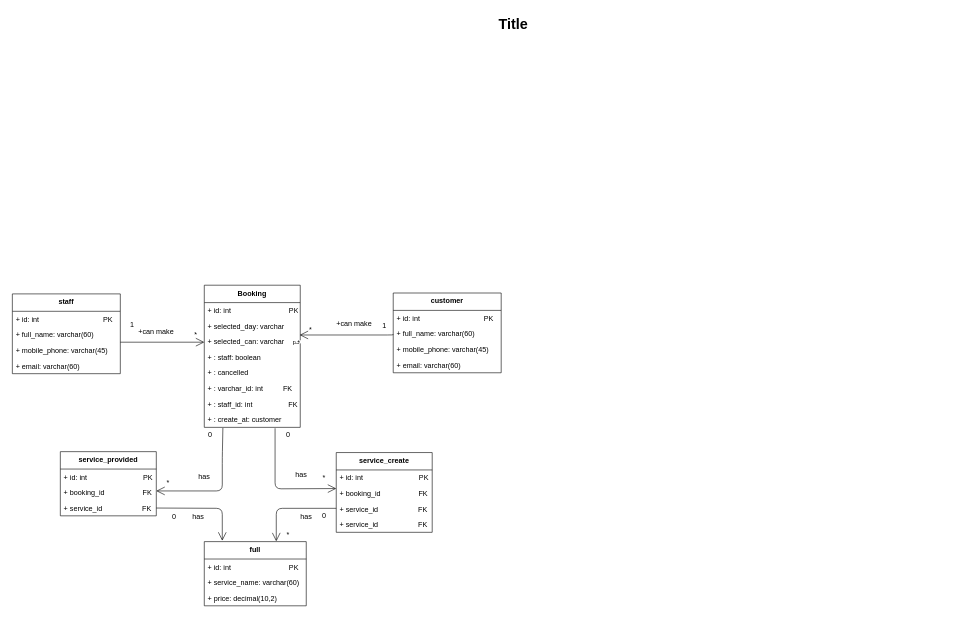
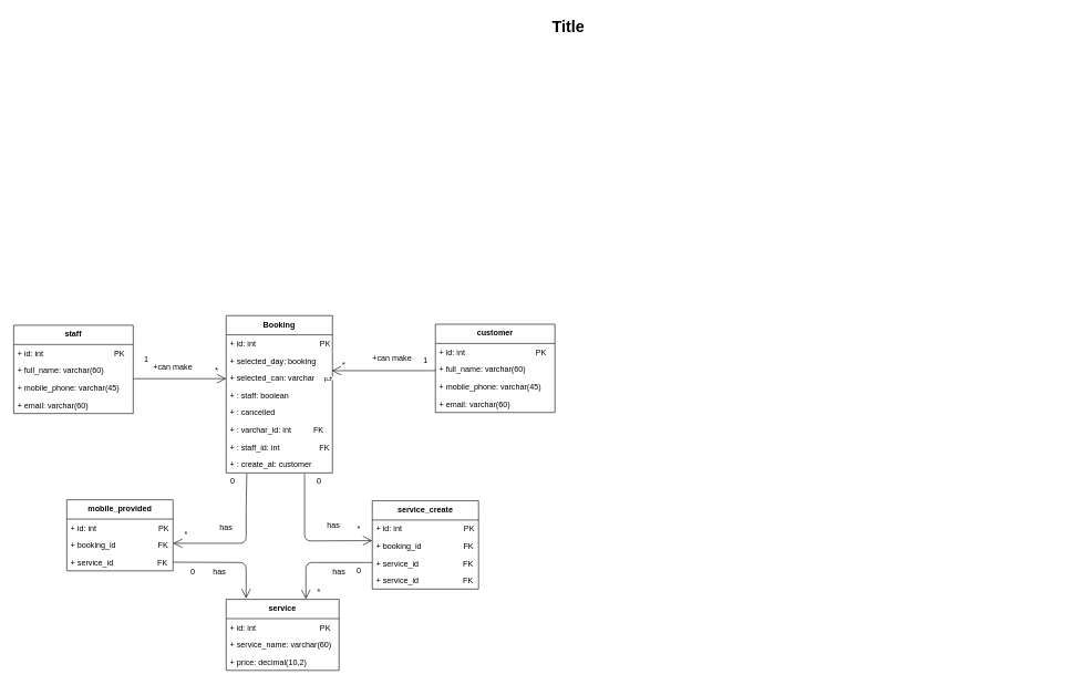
  <mxCell id="0" style=";html=1;" />
  <mxCell id="1" style=";html=1;" parent="0" />
  <mxCell id="2" value="Title" style="text;strokeColor=none;fillColor=none;html=1;fontSize=24;fontStyle=1;verticalAlign=middle;align=center;" parent="1" vertex="1"><mxGeometry x="100" y="20" width="1510" height="40" as="geometry" /></mxCell>
  <mxCell id="3" value="Booking" style="swimlane;fontStyle=1;align=center;verticalAlign=top;childLayout=stackLayout;horizontal=1;startSize=29;horizontalStack=0;resizeParent=1;resizeParentMax=0;resizeLast=0;collapsible=1;marginBottom=0;" parent="1" vertex="1"><mxGeometry x="340" y="475" width="160" height="237" as="geometry" /></mxCell>
  <mxCell id="4" value="+ id: int                             PK" style="text;strokeColor=none;fillColor=none;align=left;verticalAlign=top;spacingLeft=4;spacingRight=4;overflow=hidden;rotatable=0;points=[[0,0.5],[1,0.5]];portConstraint=eastwest;" parent="3" vertex="1"><mxGeometry y="29" width="160" height="26" as="geometry" /></mxCell>
- <mxCell id="5" value="+ selected_day: varchar " style="text;strokeColor=none;fillColor=none;align=left;verticalAlign=top;spacingLeft=4;spacingRight=4;overflow=hidden;rotatable=0;points=[[0,0.5],[1,0.5]];portConstraint=eastwest;" parent="3" vertex="1"><mxGeometry y="55" width="160" height="26" as="geometry" /></mxCell>
+ <mxCell id="5" value="+ selected_day: booking " style="text;strokeColor=none;fillColor=none;align=left;verticalAlign=top;spacingLeft=4;spacingRight=4;overflow=hidden;rotatable=0;points=[[0,0.5],[1,0.5]];portConstraint=eastwest;" parent="3" vertex="1"><mxGeometry y="55" width="160" height="26" as="geometry" /></mxCell>
  <mxCell id="6" value="+ selected_can: varchar" style="text;strokeColor=none;fillColor=none;align=left;verticalAlign=top;spacingLeft=4;spacingRight=4;overflow=hidden;rotatable=0;points=[[0,0.5],[1,0.5]];portConstraint=eastwest;" parent="3" vertex="1"><mxGeometry y="81" width="160" height="26" as="geometry" /></mxCell>
  <mxCell id="7" value="+ : staff: boolean" style="text;strokeColor=none;fillColor=none;align=left;verticalAlign=top;spacingLeft=4;spacingRight=4;overflow=hidden;rotatable=0;points=[[0,0.5],[1,0.5]];portConstraint=eastwest;" parent="3" vertex="1"><mxGeometry y="107" width="160" height="26" as="geometry" /></mxCell>
  <mxCell id="8" value="+ : cancelled" style="text;strokeColor=none;fillColor=none;align=left;verticalAlign=top;spacingLeft=4;spacingRight=4;overflow=hidden;rotatable=0;points=[[0,0.5],[1,0.5]];portConstraint=eastwest;" parent="3" vertex="1"><mxGeometry y="133" width="160" height="26" as="geometry" /></mxCell>
  <mxCell id="9" value="+ : varchar_id: int          FK" style="text;strokeColor=none;fillColor=none;align=left;verticalAlign=top;spacingLeft=4;spacingRight=4;overflow=hidden;rotatable=0;points=[[0,0.5],[1,0.5]];portConstraint=eastwest;" parent="3" vertex="1"><mxGeometry y="159" width="160" height="26" as="geometry" /></mxCell>
  <mxCell id="10" value="+ : staff_id: int                  FK" style="text;strokeColor=none;fillColor=none;align=left;verticalAlign=top;spacingLeft=4;spacingRight=4;overflow=hidden;rotatable=0;points=[[0,0.5],[1,0.5]];portConstraint=eastwest;" parent="3" vertex="1"><mxGeometry y="185" width="160" height="26" as="geometry" /></mxCell>
  <mxCell id="11" value="+ : create_at: customer" style="text;strokeColor=none;fillColor=none;align=left;verticalAlign=top;spacingLeft=4;spacingRight=4;overflow=hidden;rotatable=0;points=[[0,0.5],[1,0.5]];portConstraint=eastwest;" parent="3" vertex="1"><mxGeometry y="211" width="160" height="26" as="geometry" /></mxCell>
  <mxCell id="12" value="service_create" style="swimlane;fontStyle=1;align=center;verticalAlign=top;childLayout=stackLayout;horizontal=1;startSize=29;horizontalStack=0;resizeParent=1;resizeParentMax=0;resizeLast=0;collapsible=1;marginBottom=0;" parent="1" vertex="1"><mxGeometry x="560" y="754" width="160" height="133" as="geometry" /></mxCell>
  <mxCell id="13" value="+ id: int                            PK" style="text;strokeColor=none;fillColor=none;align=left;verticalAlign=top;spacingLeft=4;spacingRight=4;overflow=hidden;rotatable=0;points=[[0,0.5],[1,0.5]];portConstraint=eastwest;" parent="12" vertex="1"><mxGeometry y="29" width="160" height="26" as="geometry" /></mxCell>
  <mxCell id="14" value="+ booking_id                   FK" style="text;strokeColor=none;fillColor=none;align=left;verticalAlign=top;spacingLeft=4;spacingRight=4;overflow=hidden;rotatable=0;points=[[0,0.5],[1,0.5]];portConstraint=eastwest;" parent="12" vertex="1"><mxGeometry y="55" width="160" height="26" as="geometry" /></mxCell>
  <mxCell id="15" value="+ service_id                    FK" style="text;strokeColor=none;fillColor=none;align=left;verticalAlign=top;spacingLeft=4;spacingRight=4;overflow=hidden;rotatable=0;points=[[0,0.5],[1,0.5]];portConstraint=eastwest;" vertex="1" parent="12"><mxGeometry y="81" width="160" height="26" as="geometry" /></mxCell>
  <mxCell id="16" value="+ service_id                    FK" style="text;strokeColor=none;fillColor=none;align=left;verticalAlign=top;spacingLeft=4;spacingRight=4;overflow=hidden;rotatable=0;points=[[0,0.5],[1,0.5]];portConstraint=eastwest;" parent="12" vertex="1"><mxGeometry y="107" width="160" height="26" as="geometry" /></mxCell>
- <mxCell id="17" value="full" style="swimlane;fontStyle=1;align=center;verticalAlign=top;childLayout=stackLayout;horizontal=1;startSize=29;horizontalStack=0;resizeParent=1;resizeParentMax=0;resizeLast=0;collapsible=1;marginBottom=0;" parent="1" vertex="1"><mxGeometry x="340" y="902.5" width="170" height="107" as="geometry" /></mxCell>
+ <mxCell id="17" value="service" style="swimlane;fontStyle=1;align=center;verticalAlign=top;childLayout=stackLayout;horizontal=1;startSize=29;horizontalStack=0;resizeParent=1;resizeParentMax=0;resizeLast=0;collapsible=1;marginBottom=0;" parent="1" vertex="1"><mxGeometry x="340" y="902.5" width="170" height="107" as="geometry" /></mxCell>
  <mxCell id="18" value="+ id: int                             PK" style="text;strokeColor=none;fillColor=none;align=left;verticalAlign=top;spacingLeft=4;spacingRight=4;overflow=hidden;rotatable=0;points=[[0,0.5],[1,0.5]];portConstraint=eastwest;" parent="17" vertex="1"><mxGeometry y="29" width="170" height="26" as="geometry" /></mxCell>
  <mxCell id="19" value="+ service_name: varchar(60) " style="text;strokeColor=none;fillColor=none;align=left;verticalAlign=top;spacingLeft=4;spacingRight=4;overflow=hidden;rotatable=0;points=[[0,0.5],[1,0.5]];portConstraint=eastwest;" parent="17" vertex="1"><mxGeometry y="55" width="170" height="26" as="geometry" /></mxCell>
  <mxCell id="20" value="+ price: decimal(10,2)" style="text;strokeColor=none;fillColor=none;align=left;verticalAlign=top;spacingLeft=4;spacingRight=4;overflow=hidden;rotatable=0;points=[[0,0.5],[1,0.5]];portConstraint=eastwest;" parent="17" vertex="1"><mxGeometry y="81" width="170" height="26" as="geometry" /></mxCell>
- <mxCell id="21" value="service_provided" style="swimlane;fontStyle=1;align=center;verticalAlign=top;childLayout=stackLayout;horizontal=1;startSize=29;horizontalStack=0;resizeParent=1;resizeParentMax=0;resizeLast=0;collapsible=1;marginBottom=0;" parent="1" vertex="1"><mxGeometry x="100" y="752.5" width="160" height="107" as="geometry" /></mxCell>
+ <mxCell id="21" value="mobile_provided" style="swimlane;fontStyle=1;align=center;verticalAlign=top;childLayout=stackLayout;horizontal=1;startSize=29;horizontalStack=0;resizeParent=1;resizeParentMax=0;resizeLast=0;collapsible=1;marginBottom=0;" parent="1" vertex="1"><mxGeometry x="100" y="752.5" width="160" height="107" as="geometry" /></mxCell>
  <mxCell id="22" value="+ id: int                            PK" style="text;strokeColor=none;fillColor=none;align=left;verticalAlign=top;spacingLeft=4;spacingRight=4;overflow=hidden;rotatable=0;points=[[0,0.5],[1,0.5]];portConstraint=eastwest;" parent="21" vertex="1"><mxGeometry y="29" width="160" height="26" as="geometry" /></mxCell>
  <mxCell id="23" value="+ booking_id                   FK" style="text;strokeColor=none;fillColor=none;align=left;verticalAlign=top;spacingLeft=4;spacingRight=4;overflow=hidden;rotatable=0;points=[[0,0.5],[1,0.5]];portConstraint=eastwest;" parent="21" vertex="1"><mxGeometry y="55" width="160" height="26" as="geometry" /></mxCell>
  <mxCell id="24" value="+ service_id                    FK" style="text;strokeColor=none;fillColor=none;align=left;verticalAlign=top;spacingLeft=4;spacingRight=4;overflow=hidden;rotatable=0;points=[[0,0.5],[1,0.5]];portConstraint=eastwest;" parent="21" vertex="1"><mxGeometry y="81" width="160" height="26" as="geometry" /></mxCell>
  <mxCell id="25" value="customer" style="swimlane;fontStyle=1;align=center;verticalAlign=top;childLayout=stackLayout;horizontal=1;startSize=29;horizontalStack=0;resizeParent=1;resizeParentMax=0;resizeLast=0;collapsible=1;marginBottom=0;" parent="1" vertex="1"><mxGeometry x="655" y="488" width="180" height="133" as="geometry" /></mxCell>
  <mxCell id="26" value="+ id: int                                PK" style="text;strokeColor=none;fillColor=none;align=left;verticalAlign=top;spacingLeft=4;spacingRight=4;overflow=hidden;rotatable=0;points=[[0,0.5],[1,0.5]];portConstraint=eastwest;" parent="25" vertex="1"><mxGeometry y="29" width="180" height="26" as="geometry" /></mxCell>
  <mxCell id="27" value="+ full_name: varchar(60)             " style="text;strokeColor=none;fillColor=none;align=left;verticalAlign=top;spacingLeft=4;spacingRight=4;overflow=hidden;rotatable=0;points=[[0,0.5],[1,0.5]];portConstraint=eastwest;" parent="25" vertex="1"><mxGeometry y="55" width="180" height="26" as="geometry" /></mxCell>
  <mxCell id="28" value="+ mobile_phone: varchar(45)                  " style="text;strokeColor=none;fillColor=none;align=left;verticalAlign=top;spacingLeft=4;spacingRight=4;overflow=hidden;rotatable=0;points=[[0,0.5],[1,0.5]];portConstraint=eastwest;" parent="25" vertex="1"><mxGeometry y="81" width="180" height="26" as="geometry" /></mxCell>
  <mxCell id="29" value="+ email: varchar(60)                  " style="text;strokeColor=none;fillColor=none;align=left;verticalAlign=top;spacingLeft=4;spacingRight=4;overflow=hidden;rotatable=0;points=[[0,0.5],[1,0.5]];portConstraint=eastwest;" parent="25" vertex="1"><mxGeometry y="107" width="180" height="26" as="geometry" /></mxCell>
  <mxCell id="30" value="staff" style="swimlane;fontStyle=1;align=center;verticalAlign=top;childLayout=stackLayout;horizontal=1;startSize=29;horizontalStack=0;resizeParent=1;resizeParentMax=0;resizeLast=0;collapsible=1;marginBottom=0;" parent="1" vertex="1"><mxGeometry x="20" y="489.5" width="180" height="133" as="geometry" /></mxCell>
  <mxCell id="31" value="+ id: int                                PK" style="text;strokeColor=none;fillColor=none;align=left;verticalAlign=top;spacingLeft=4;spacingRight=4;overflow=hidden;rotatable=0;points=[[0,0.5],[1,0.5]];portConstraint=eastwest;" parent="30" vertex="1"><mxGeometry y="29" width="180" height="26" as="geometry" /></mxCell>
  <mxCell id="32" value="+ full_name: varchar(60)             " style="text;strokeColor=none;fillColor=none;align=left;verticalAlign=top;spacingLeft=4;spacingRight=4;overflow=hidden;rotatable=0;points=[[0,0.5],[1,0.5]];portConstraint=eastwest;" parent="30" vertex="1"><mxGeometry y="55" width="180" height="26" as="geometry" /></mxCell>
  <mxCell id="33" value="+ mobile_phone: varchar(45)                  " style="text;strokeColor=none;fillColor=none;align=left;verticalAlign=top;spacingLeft=4;spacingRight=4;overflow=hidden;rotatable=0;points=[[0,0.5],[1,0.5]];portConstraint=eastwest;" parent="30" vertex="1"><mxGeometry y="81" width="180" height="26" as="geometry" /></mxCell>
  <mxCell id="34" value="+ email: varchar(60)                  " style="text;strokeColor=none;fillColor=none;align=left;verticalAlign=top;spacingLeft=4;spacingRight=4;overflow=hidden;rotatable=0;points=[[0,0.5],[1,0.5]];portConstraint=eastwest;" parent="30" vertex="1"><mxGeometry y="107" width="180" height="26" as="geometry" /></mxCell>
  <mxCell id="35" value="" style="verticalAlign=bottom;html=1;endArrow=open;endSize=12;edgeStyle=orthogonalEdgeStyle;" parent="1" edge="1"><mxGeometry relative="1" as="geometry"><mxPoint x="200" y="570" as="sourcePoint" /><mxPoint x="340" y="570" as="targetPoint" /></mxGeometry></mxCell>
  <mxCell id="36" value="" style="resizable=0;html=1;align=right;verticalAlign=top;labelBackgroundColor=none;fontSize=10" parent="35" connectable="0" vertex="1"><mxGeometry x="1" relative="1" as="geometry" /></mxCell>
  <mxCell id="37" value="1" style="text;html=1;resizable=0;points=[];align=center;verticalAlign=middle;labelBackgroundColor=#ffffff;" parent="1" vertex="1" connectable="0"><mxGeometry x="620" y="554.5" as="geometry"><mxPoint x="19" y="-12" as="offset" /></mxGeometry></mxCell>
  <mxCell id="38" value="*" style="text;html=1;resizable=0;points=[];align=center;verticalAlign=middle;labelBackgroundColor=#ffffff;" parent="1" vertex="1" connectable="0"><mxGeometry x="510" y="570.5" as="geometry"><mxPoint x="6" y="-22" as="offset" /></mxGeometry></mxCell>
  <mxCell id="39" value="" style="verticalAlign=bottom;html=1;endArrow=open;endSize=12;edgeStyle=orthogonalEdgeStyle;entryX=0.994;entryY=0.077;entryDx=0;entryDy=0;entryPerimeter=0;" parent="1" target="6" edge="1"><mxGeometry x="-0.006" relative="1" as="geometry"><mxPoint x="655" y="557" as="sourcePoint" /><mxPoint x="505" y="557" as="targetPoint" /><Array as="points"><mxPoint x="655" y="558" /></Array><mxPoint as="offset" /></mxGeometry></mxCell>
  <mxCell id="40" value="p3" style="resizable=0;html=1;align=right;verticalAlign=top;labelBackgroundColor=none;fontSize=10" parent="39" connectable="0" vertex="1"><mxGeometry x="1" relative="1" as="geometry" /></mxCell>
  <mxCell id="41" value="+can make" style="text;html=1;strokeColor=none;fillColor=none;align=center;verticalAlign=middle;whiteSpace=wrap;rounded=0;" parent="1" vertex="1"><mxGeometry x="550" y="530" width="80" height="20" as="geometry" /></mxCell>
  <mxCell id="42" value="+can make" style="text;html=1;strokeColor=none;fillColor=none;align=center;verticalAlign=middle;whiteSpace=wrap;rounded=0;" parent="1" vertex="1"><mxGeometry x="220" y="543" width="80" height="20" as="geometry" /></mxCell>
  <mxCell id="43" value="*" style="text;html=1;resizable=0;points=[];align=center;verticalAlign=middle;labelBackgroundColor=#ffffff;rotation=-80;" parent="1" vertex="1" connectable="0"><mxGeometry x="520" y="580.5" as="geometry"><mxPoint x="6" y="-22" as="offset" /></mxGeometry></mxCell>
  <mxCell id="44" value="*" style="text;html=1;resizable=0;points=[];align=center;verticalAlign=middle;labelBackgroundColor=#ffffff;rotation=150;" parent="1" vertex="1" connectable="0"><mxGeometry x="320" y="531.5" as="geometry"><mxPoint x="6" y="-22" as="offset" /></mxGeometry></mxCell>
  <mxCell id="45" value="1" style="text;html=1;strokeColor=none;fillColor=none;align=center;verticalAlign=middle;whiteSpace=wrap;rounded=0;" parent="1" vertex="1"><mxGeometry x="200" y="531.5" width="40" height="20" as="geometry" /></mxCell>
  <mxCell id="46" value="" style="endArrow=open;endFill=1;endSize=12;html=1;entryX=1;entryY=0.5;entryDx=0;entryDy=0;exitX=0.194;exitY=1.154;exitDx=0;exitDy=0;exitPerimeter=0;" parent="1" edge="1"><mxGeometry width="160" relative="1" as="geometry"><mxPoint x="371" y="713" as="sourcePoint" /><mxPoint x="260" y="818" as="targetPoint" /><Array as="points"><mxPoint x="370" y="762" /><mxPoint x="370" y="818" /></Array></mxGeometry></mxCell>
  <mxCell id="47" value="" style="endArrow=open;endFill=1;endSize=12;html=1;" parent="1" edge="1"><mxGeometry width="160" relative="1" as="geometry"><mxPoint x="458" y="713.5" as="sourcePoint" /><mxPoint x="560" y="814" as="targetPoint" /><Array as="points"><mxPoint x="458" y="814.5" /></Array></mxGeometry></mxCell>
  <mxCell id="48" value="" style="endArrow=open;endFill=1;endSize=12;html=1;" parent="1" edge="1"><mxGeometry width="160" relative="1" as="geometry"><mxPoint x="560" y="847" as="sourcePoint" /><mxPoint x="460" y="902" as="targetPoint" /><Array as="points"><mxPoint x="460" y="847" /></Array></mxGeometry></mxCell>
  <mxCell id="49" value="" style="endArrow=open;endFill=1;endSize=12;html=1;exitX=1;exitY=0.5;exitDx=0;exitDy=0;" parent="1" source="24" edge="1"><mxGeometry width="160" relative="1" as="geometry"><mxPoint x="370" y="895" as="sourcePoint" /><mxPoint x="370" y="901" as="targetPoint" /><Array as="points"><mxPoint x="370" y="847" /></Array></mxGeometry></mxCell>
  <mxCell id="50" value="has" style="text;html=1;strokeColor=none;fillColor=none;align=center;verticalAlign=middle;whiteSpace=wrap;rounded=0;" vertex="1" parent="1"><mxGeometry x="320" y="784.5" width="40" height="20" as="geometry" /></mxCell>
  <mxCell id="51" value="has" style="text;html=1;" vertex="1" parent="1"><mxGeometry x="490" y="777.5" width="40" height="30" as="geometry" /></mxCell>
  <mxCell id="52" value="0" style="text;html=1;strokeColor=none;fillColor=none;align=center;verticalAlign=middle;whiteSpace=wrap;rounded=0;" vertex="1" parent="1"><mxGeometry x="330" y="715" width="40" height="20" as="geometry" /></mxCell>
  <mxCell id="53" value="*" style="text;html=1;strokeColor=none;fillColor=none;align=center;verticalAlign=middle;whiteSpace=wrap;rounded=0;" vertex="1" parent="1"><mxGeometry x="260" y="794.5" width="40" height="20" as="geometry" /></mxCell>
  <mxCell id="54" value="0" style="text;html=1;strokeColor=none;fillColor=none;align=center;verticalAlign=middle;whiteSpace=wrap;rounded=0;" vertex="1" parent="1"><mxGeometry x="460" y="715" width="40" height="20" as="geometry" /></mxCell>
  <mxCell id="55" value="*" style="text;html=1;strokeColor=none;fillColor=none;align=center;verticalAlign=middle;whiteSpace=wrap;rounded=0;" vertex="1" parent="1"><mxGeometry x="520" y="786" width="40" height="20" as="geometry" /></mxCell>
  <mxCell id="56" value="0" style="text;html=1;strokeColor=none;fillColor=none;align=center;verticalAlign=middle;whiteSpace=wrap;rounded=0;" vertex="1" parent="1"><mxGeometry x="270" y="851" width="40" height="20" as="geometry" /></mxCell>
  <mxCell id="57" value="has" style="text;html=1;strokeColor=none;fillColor=none;align=center;verticalAlign=middle;whiteSpace=wrap;rounded=0;" vertex="1" parent="1"><mxGeometry x="310" y="851" width="40" height="20" as="geometry" /></mxCell>
  <mxCell id="58" value="*" style="text;html=1;strokeColor=none;fillColor=none;align=center;verticalAlign=middle;whiteSpace=wrap;rounded=0;" vertex="1" parent="1"><mxGeometry x="460" y="881" width="40" height="20" as="geometry" /></mxCell>
  <mxCell id="59" value="has" style="text;html=1;strokeColor=none;fillColor=none;align=center;verticalAlign=middle;whiteSpace=wrap;rounded=0;" vertex="1" parent="1"><mxGeometry x="490" y="851" width="40" height="20" as="geometry" /></mxCell>
  <mxCell id="60" value="0" style="text;html=1;strokeColor=none;fillColor=none;align=center;verticalAlign=middle;whiteSpace=wrap;rounded=0;" vertex="1" parent="1"><mxGeometry x="520" y="849.5" width="40" height="20" as="geometry" /></mxCell>
